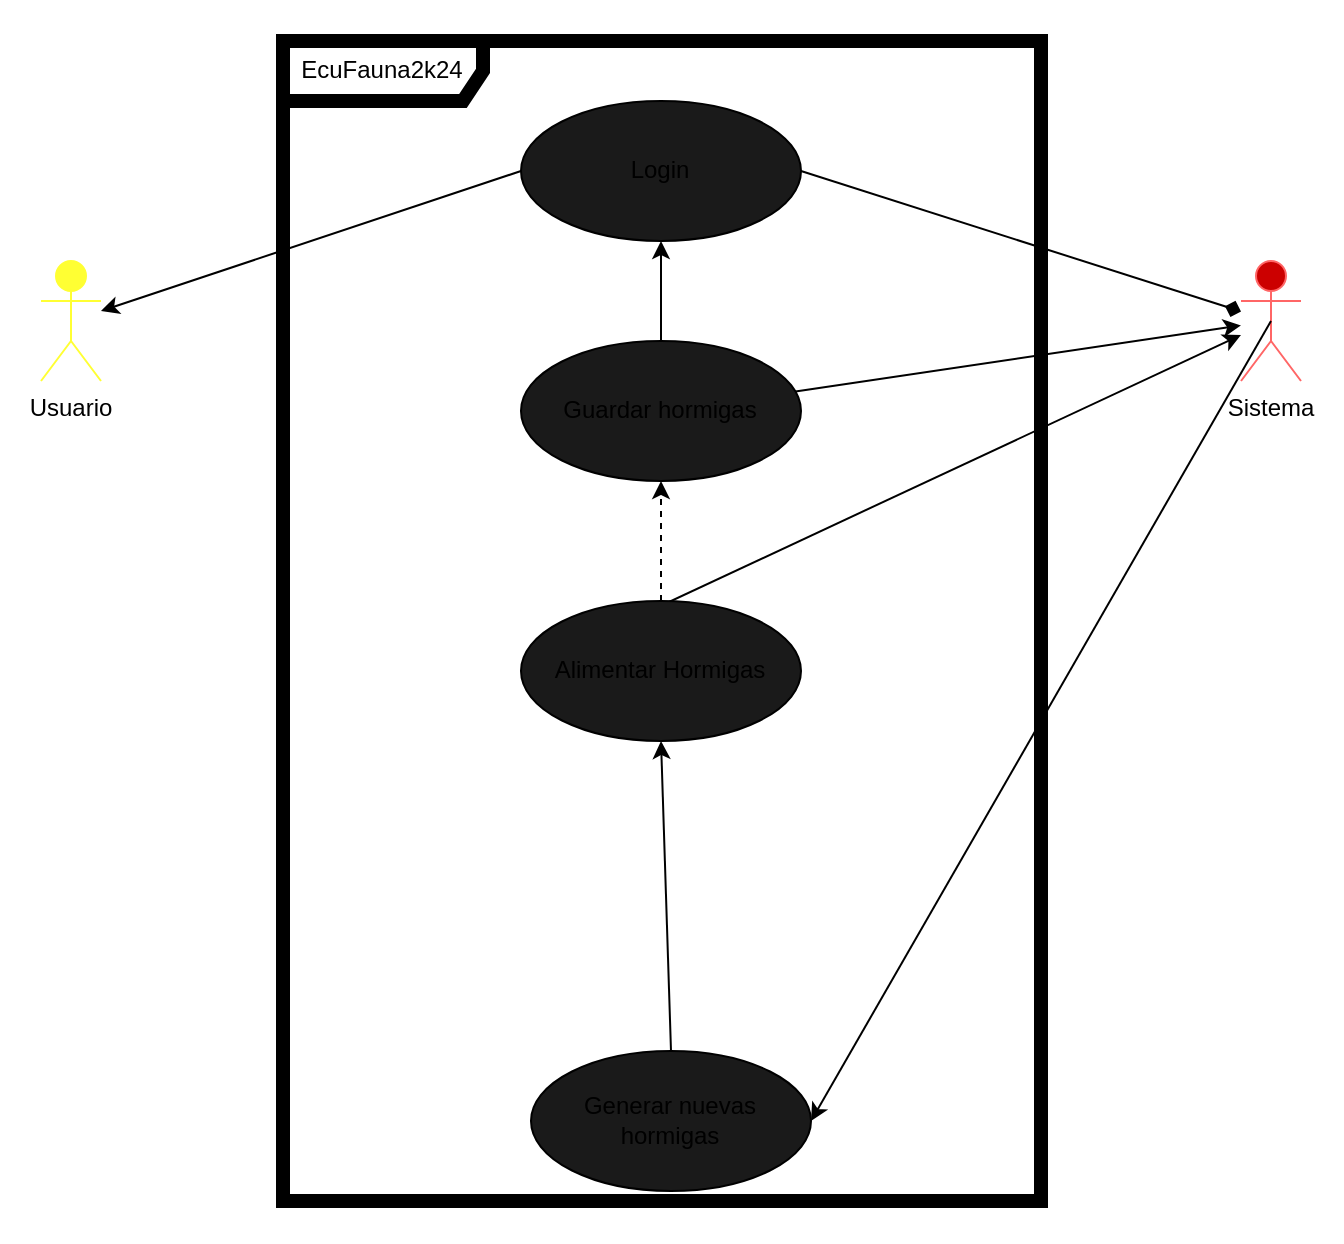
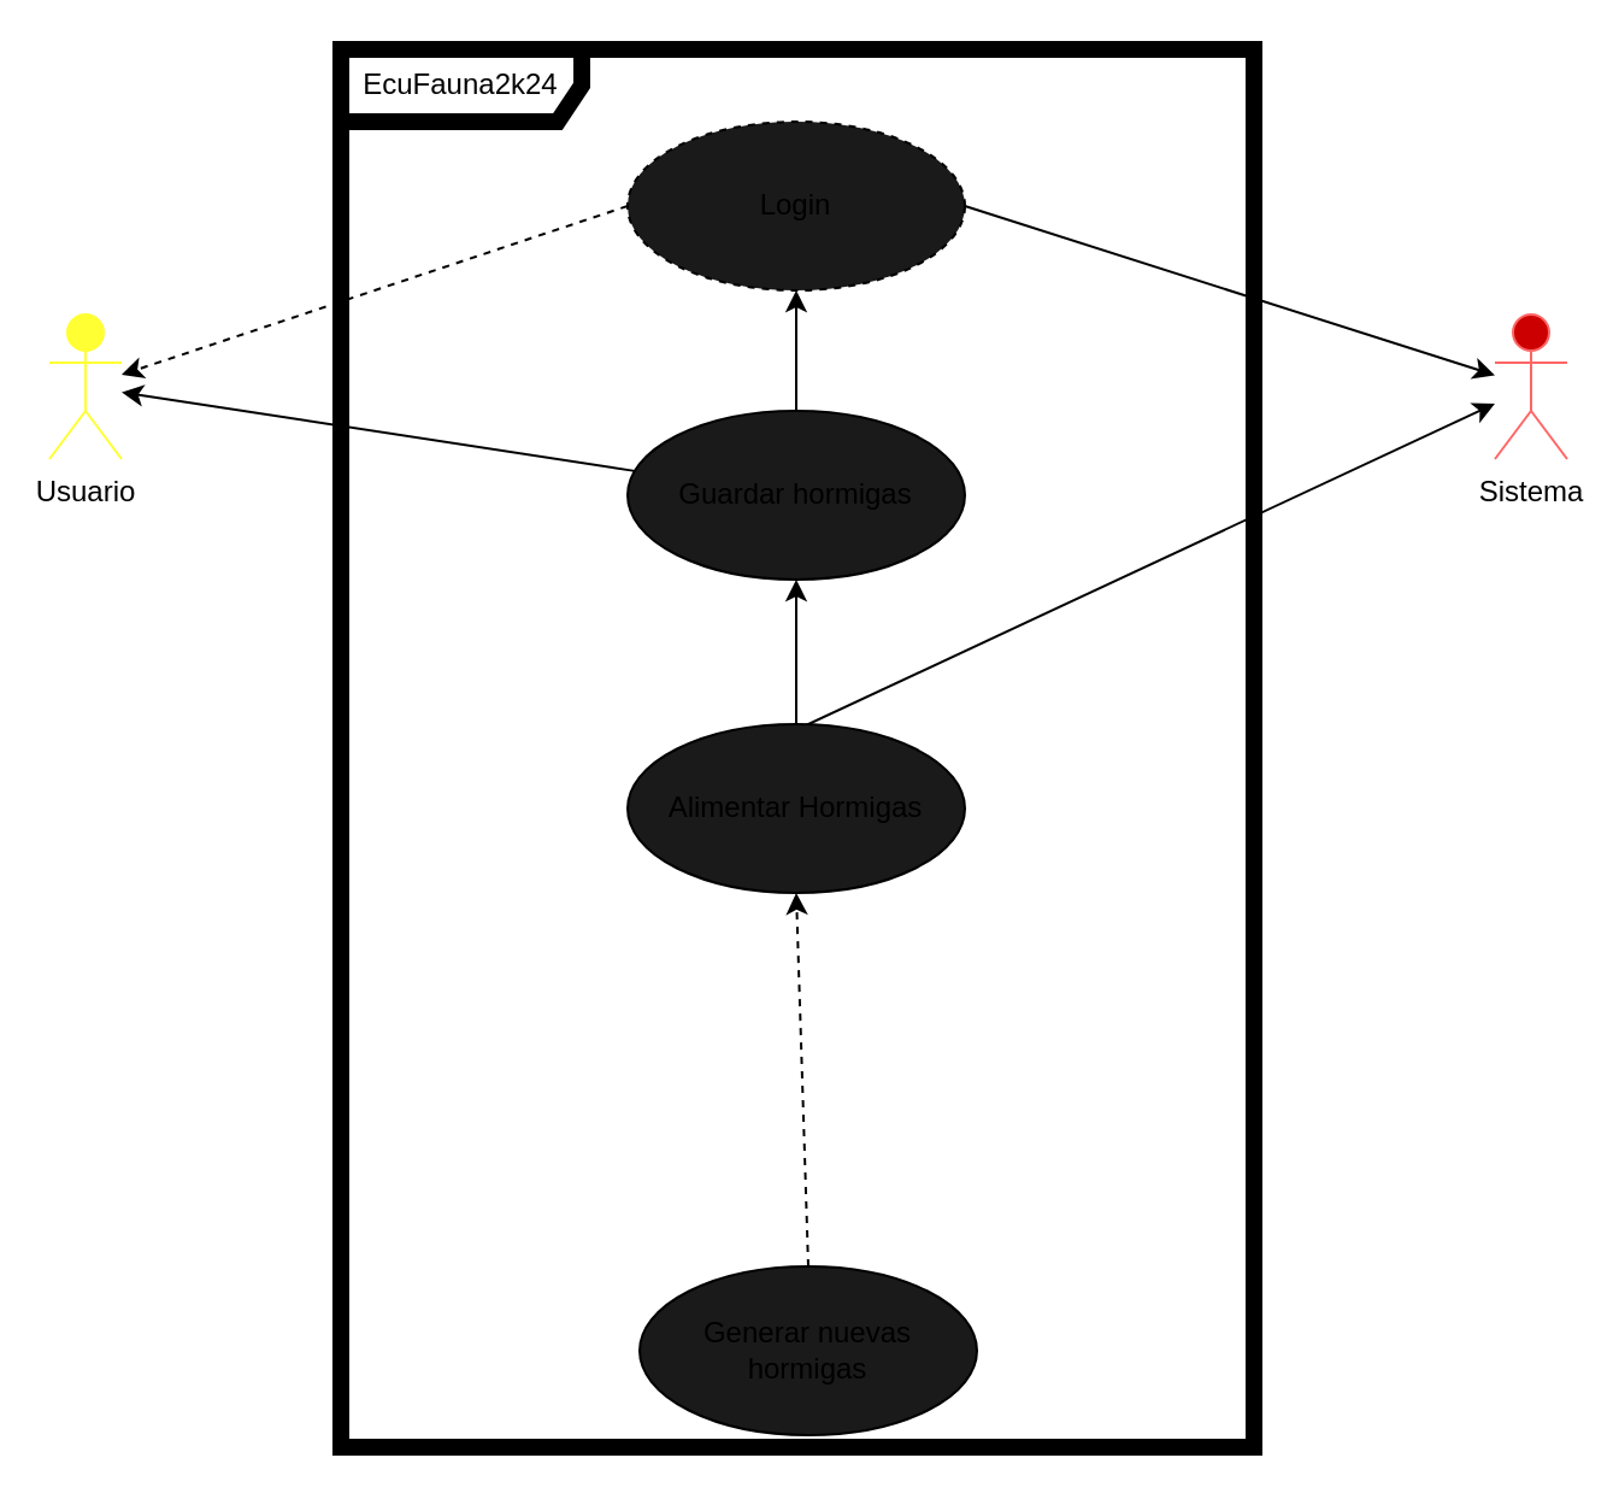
  <mxCell id="0" />
  <mxCell id="1" parent="0" />
  <mxCell id="2" value="EcuFauna2k24" style="shape=umlFrame;whiteSpace=wrap;html=1;strokeWidth=7;width=100;height=30;" parent="1" vertex="1"><mxGeometry x="141" y="20" width="379" height="580" as="geometry" /></mxCell>
  <mxCell id="3" value="Usuario" style="shape=umlActor;verticalLabelPosition=bottom;verticalAlign=top;html=1;fillColor=#FFFF33;strokeColor=#FFFF33;" parent="1" vertex="1"><mxGeometry x="20" y="130" width="30" height="60" as="geometry" /></mxCell>
  <mxCell id="4" value="Sistema" style="shape=umlActor;verticalLabelPosition=bottom;verticalAlign=top;html=1;fillColor=#CC0000;strokeColor=#FF6666;" parent="1" vertex="1"><mxGeometry x="620" y="130" width="30" height="60" as="geometry" /></mxCell>
- <mxCell id="5" style="edgeStyle=none;html=1;exitX=0.5;exitY=0;exitDx=0;exitDy=0;fontFamily=Helvetica;fontSize=12;fontColor=default;endArrow=classic;endFill=1;dashed=1;" parent="1" source="7" target="11" edge="1"><mxGeometry relative="1" as="geometry"><mxPoint x="330" y="270" as="targetPoint" /></mxGeometry></mxCell>
+ <mxCell id="5" style="edgeStyle=none;html=1;exitX=0.5;exitY=0;exitDx=0;exitDy=0;fontFamily=Helvetica;fontSize=12;fontColor=default;endArrow=classic;endFill=1;" parent="1" source="7" target="11" edge="1"><mxGeometry relative="1" as="geometry"><mxPoint x="330" y="270" as="targetPoint" /></mxGeometry></mxCell>
  <mxCell id="6" style="edgeStyle=none;html=1;exitX=0;exitY=0.5;exitDx=0;exitDy=0;" parent="1" source="7" target="4" edge="1"><mxGeometry relative="1" as="geometry" /></mxCell>
  <mxCell id="7" value="Alimentar Hormigas" style="ellipse;whiteSpace=wrap;html=1;fillColor=#1A1A1A;" parent="1" vertex="1"><mxGeometry x="260" y="300" width="140" height="70" as="geometry" /></mxCell>
- <mxCell id="8" style="edgeStyle=none;html=1;exitX=0.5;exitY=0;exitDx=0;exitDy=0;entryX=0.5;entryY=1;entryDx=0;entryDy=0;fontFamily=Helvetica;fontSize=12;fontColor=default;endArrow=classic;endFill=1;" parent="1" source="9" target="7" edge="1"><mxGeometry relative="1" as="geometry" /></mxCell>
+ <mxCell id="8" style="edgeStyle=none;html=1;exitX=0.5;exitY=0;exitDx=0;exitDy=0;entryX=0.5;entryY=1;entryDx=0;entryDy=0;fontFamily=Helvetica;fontSize=12;fontColor=default;endArrow=classic;endFill=1;dashed=1;" parent="1" source="9" target="7" edge="1"><mxGeometry relative="1" as="geometry" /></mxCell>
  <mxCell id="9" value="Generar nuevas&lt;br&gt;hormigas" style="ellipse;whiteSpace=wrap;html=1;fillColor=#1A1A1A;" parent="1" vertex="1"><mxGeometry x="265" y="525" width="140" height="70" as="geometry" /></mxCell>
  <mxCell id="10" style="edgeStyle=none;html=1;exitX=0.5;exitY=0;exitDx=0;exitDy=0;entryX=0.5;entryY=1;entryDx=0;entryDy=0;" parent="1" source="11" target="16" edge="1"><mxGeometry relative="1" as="geometry" /></mxCell>
  <mxCell id="11" value="Guardar hormigas" style="ellipse;whiteSpace=wrap;html=1;fillColor=#1A1A1A;" parent="1" vertex="1"><mxGeometry x="260" y="170" width="140" height="70" as="geometry" /></mxCell>
- <mxCell id="12" style="edgeStyle=none;html=1;fontFamily=Helvetica;fontSize=12;fontColor=default;endArrow=classic;endFill=1;" parent="1" source="11" target="4" edge="1"><mxGeometry relative="1" as="geometry"><mxPoint x="260" y="180" as="sourcePoint" /><mxPoint x="110" y="395" as="targetPoint" /></mxGeometry></mxCell>
- <mxCell id="13" style="edgeStyle=none;html=1;exitX=0.5;exitY=0.5;exitDx=0;exitDy=0;exitPerimeter=0;entryX=1;entryY=0.5;entryDx=0;entryDy=0;" parent="1" source="4" target="9" edge="1"><mxGeometry relative="1" as="geometry" /></mxCell>
- <mxCell id="14" style="edgeStyle=none;html=1;exitX=0;exitY=0.5;exitDx=0;exitDy=0;" parent="1" source="16" target="3" edge="1"><mxGeometry relative="1" as="geometry" /></mxCell>
- <mxCell id="15" style="edgeStyle=none;html=1;exitX=1;exitY=0.5;exitDx=0;exitDy=0;endArrow=diamond;" parent="1" source="16" target="4" edge="1"><mxGeometry relative="1" as="geometry"><mxPoint x="570" y="170" as="targetPoint" /></mxGeometry></mxCell>
- <mxCell id="16" value="Login" style="ellipse;whiteSpace=wrap;html=1;fillColor=#1A1A1A;" parent="1" vertex="1"><mxGeometry x="260" y="50" width="140" height="70" as="geometry" /></mxCell>
+ <mxCell id="12" style="edgeStyle=none;html=1;fontFamily=Helvetica;fontSize=12;fontColor=default;endArrow=classic;endFill=1;" parent="1" source="11" target="3" edge="1"><mxGeometry relative="1" as="geometry"><mxPoint x="260" y="180" as="sourcePoint" /><mxPoint x="110" y="395" as="targetPoint" /></mxGeometry></mxCell>
+ <mxCell id="14" style="edgeStyle=none;html=1;exitX=0;exitY=0.5;exitDx=0;exitDy=0;dashed=1;" parent="1" source="16" target="3" edge="1"><mxGeometry relative="1" as="geometry" /></mxCell>
+ <mxCell id="15" style="edgeStyle=none;html=1;exitX=1;exitY=0.5;exitDx=0;exitDy=0;" parent="1" source="16" target="4" edge="1"><mxGeometry relative="1" as="geometry"><mxPoint x="570" y="170" as="targetPoint" /></mxGeometry></mxCell>
+ <mxCell id="16" value="Login" style="ellipse;whiteSpace=wrap;html=1;fillColor=#1A1A1A;dashed=1;" parent="1" vertex="1"><mxGeometry x="260" y="50" width="140" height="70" as="geometry" /></mxCell>
